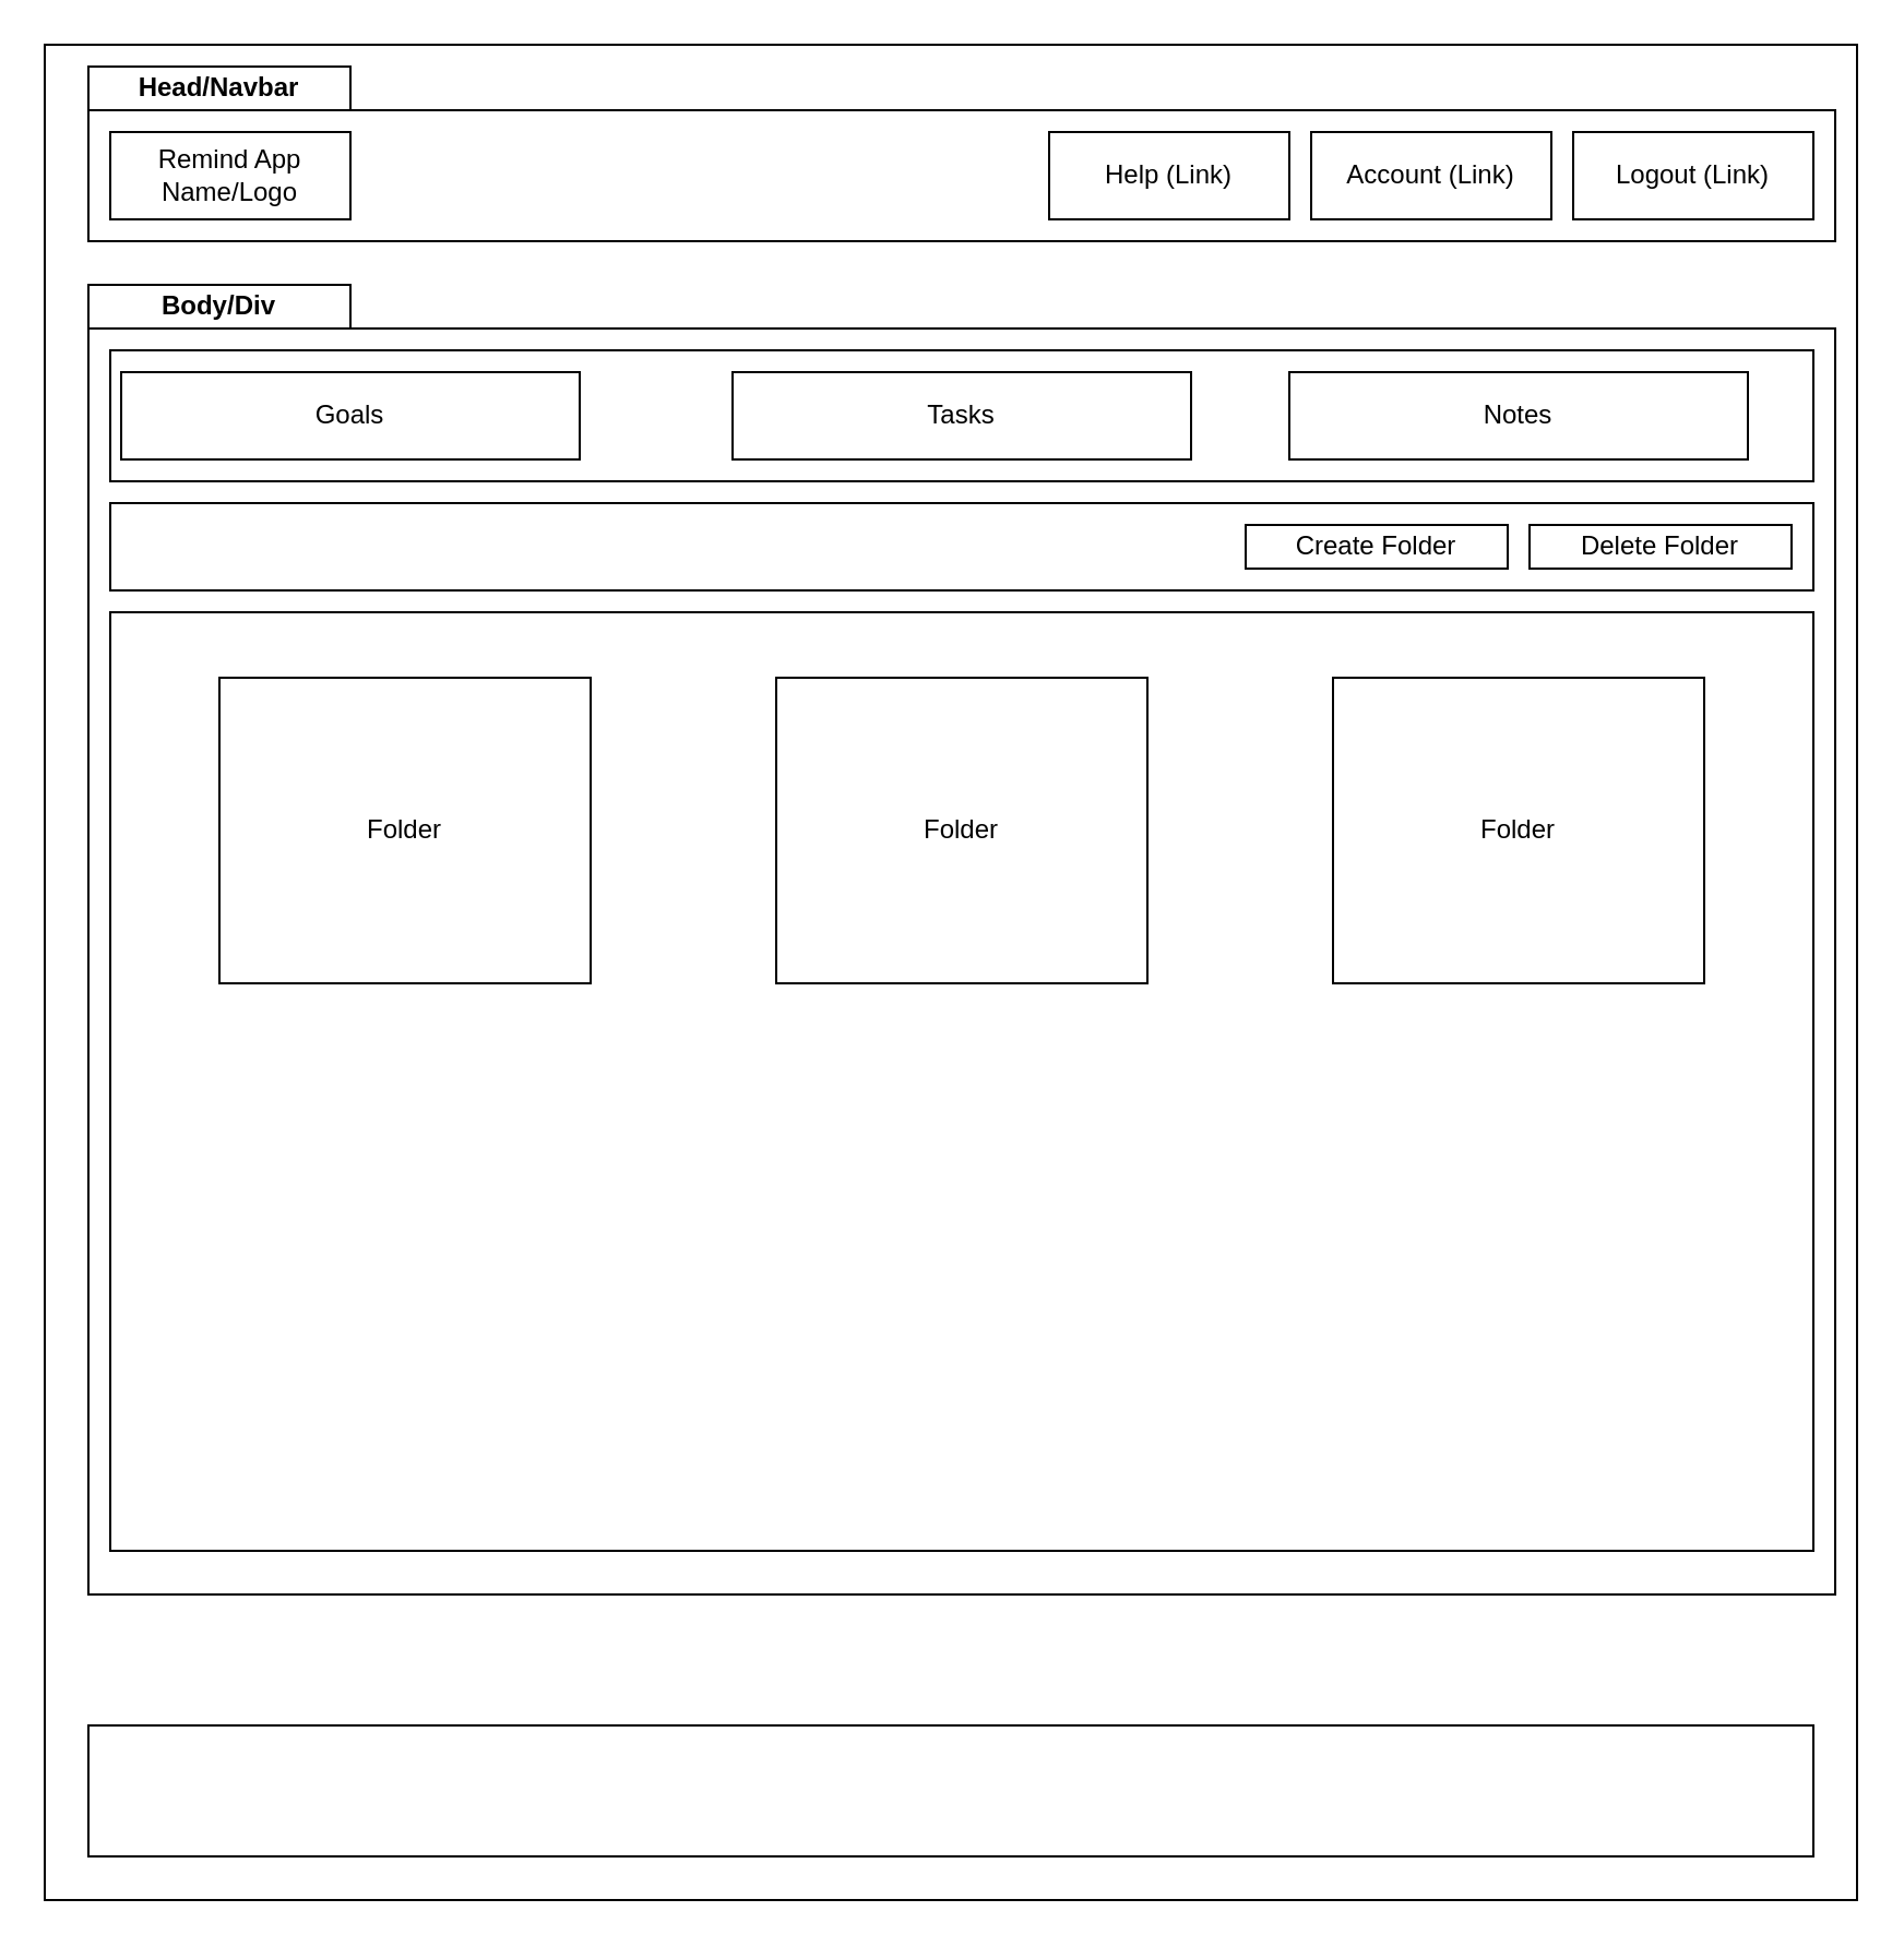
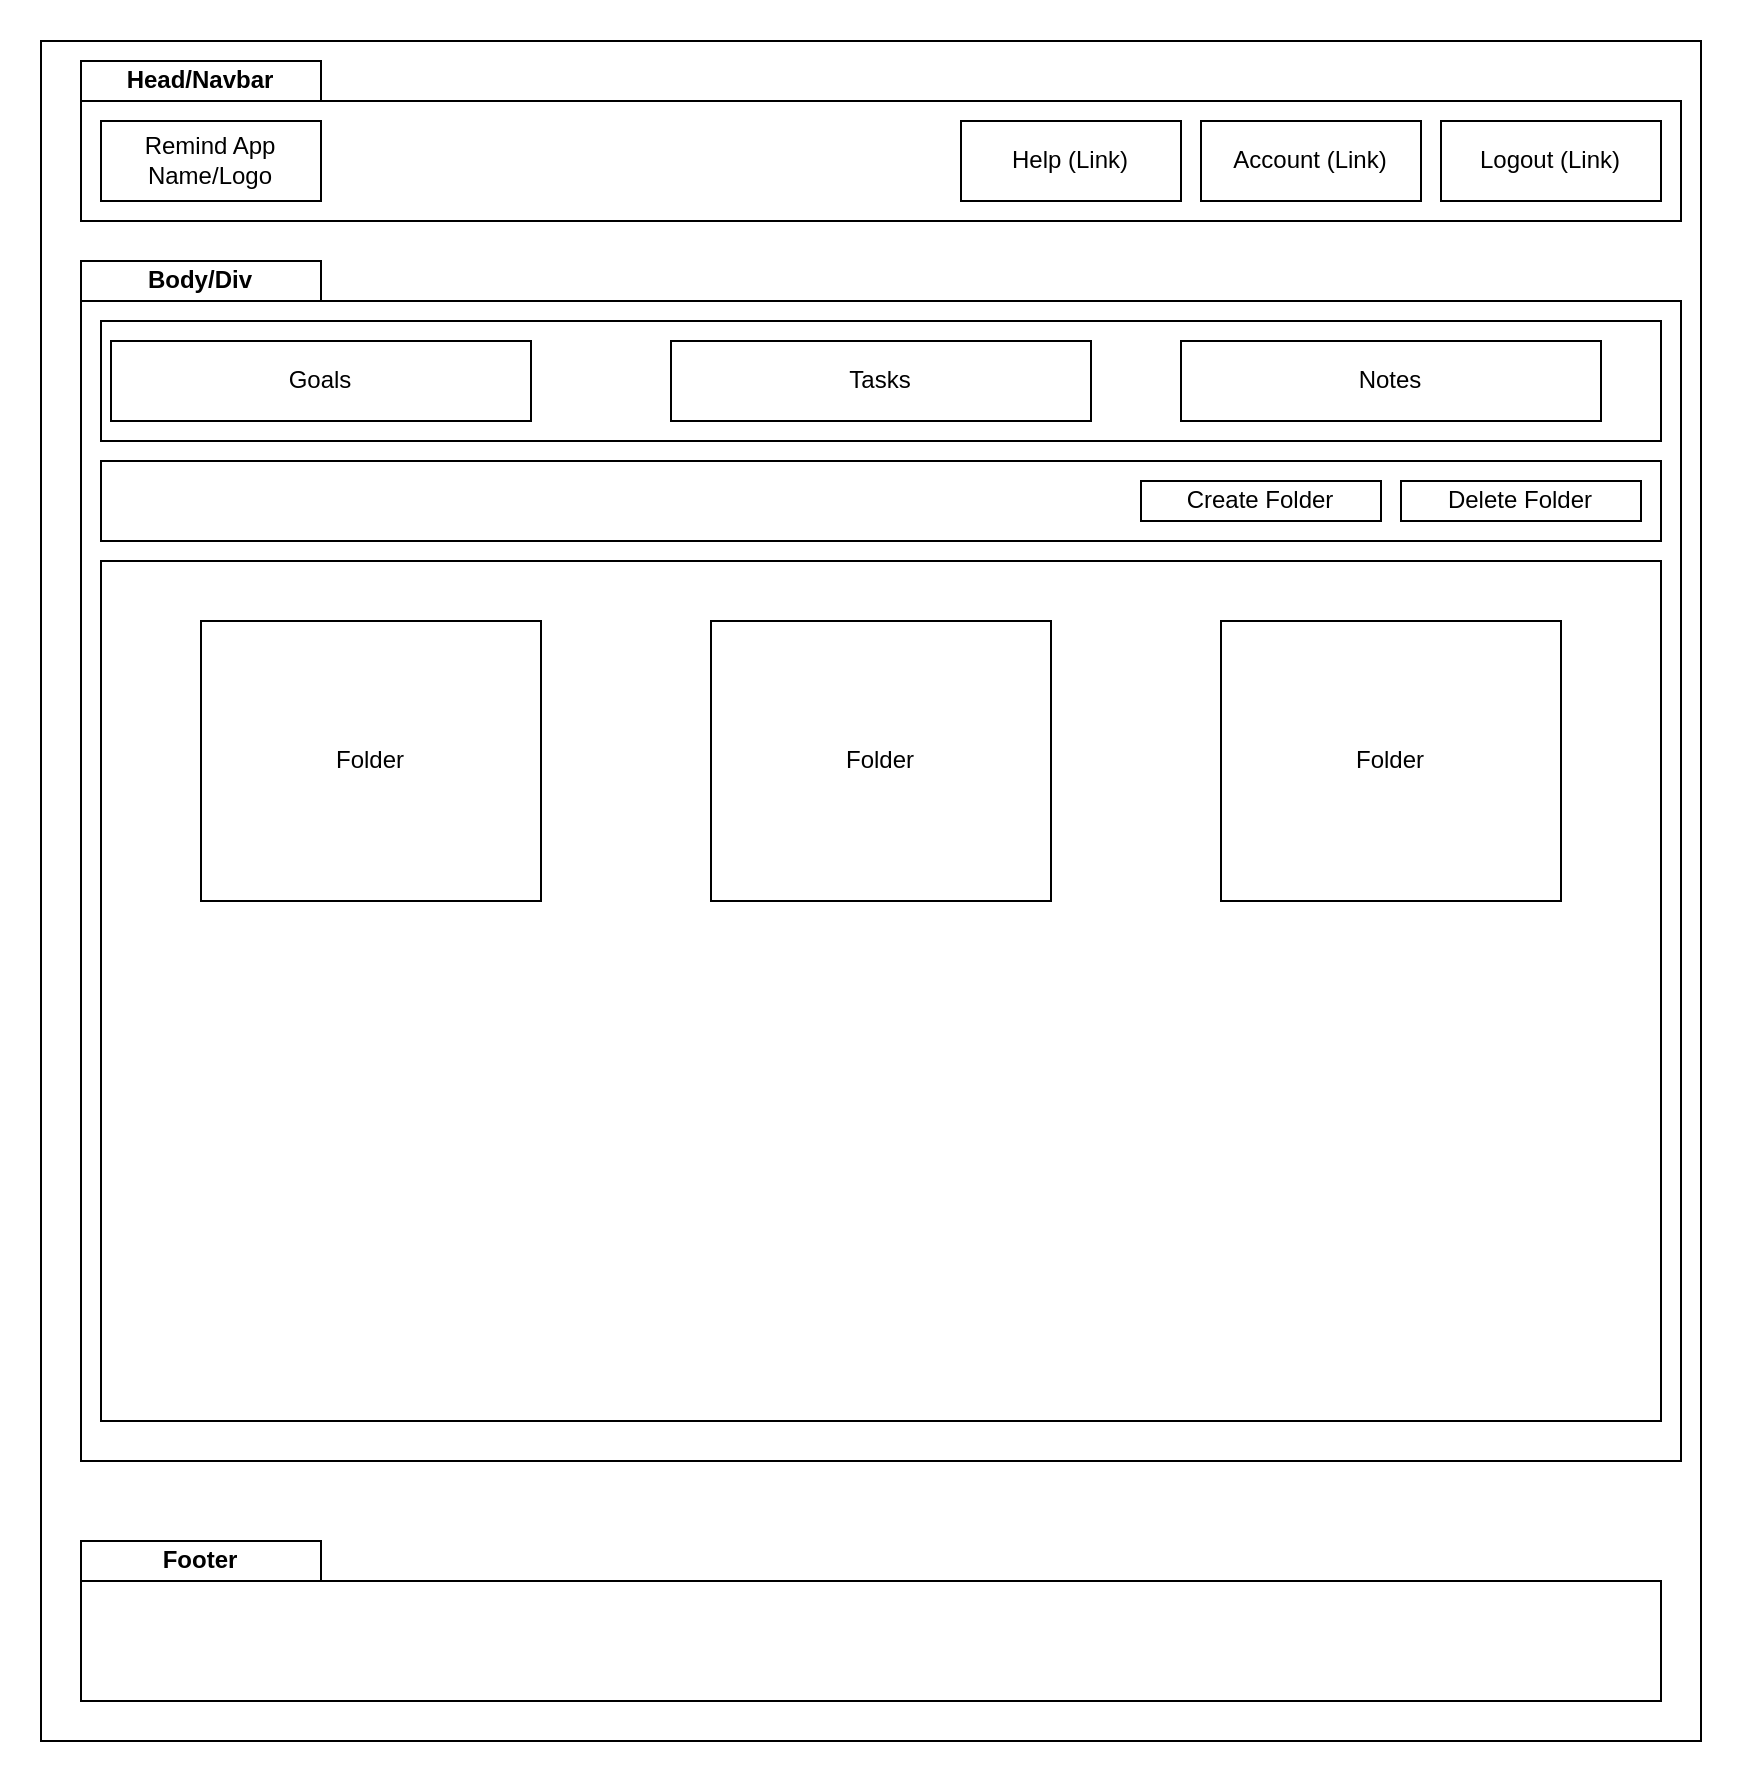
  <mxCell id="0" />
  <mxCell id="1" parent="0" />
  <mxCell id="2" value="" style="rounded=0;whiteSpace=wrap;html=1;" parent="1" vertex="1"><mxGeometry x="20" y="20" width="830" height="850" as="geometry" /></mxCell>
  <mxCell id="3" value="" style="rounded=0;whiteSpace=wrap;html=1;" parent="1" vertex="1"><mxGeometry x="40" y="50" width="800" height="60" as="geometry" /></mxCell>
  <mxCell id="4" value="&lt;b&gt;Head/Navbar&lt;/b&gt;" style="rounded=0;whiteSpace=wrap;html=1;" parent="1" vertex="1"><mxGeometry x="40" y="30" width="120" height="20" as="geometry" /></mxCell>
  <mxCell id="5" value="Logout&amp;nbsp;(Link)" style="rounded=0;whiteSpace=wrap;html=1;" parent="1" vertex="1"><mxGeometry x="720" y="60" width="110" height="40" as="geometry" /></mxCell>
  <mxCell id="6" value="Account&amp;nbsp;(Link)" style="rounded=0;whiteSpace=wrap;html=1;" parent="1" vertex="1"><mxGeometry x="600" y="60" width="110" height="40" as="geometry" /></mxCell>
  <mxCell id="7" value="Remind App Name/Logo" style="rounded=0;whiteSpace=wrap;html=1;" parent="1" vertex="1"><mxGeometry x="50" y="60" width="110" height="40" as="geometry" /></mxCell>
  <mxCell id="8" value="" style="rounded=0;whiteSpace=wrap;html=1;" parent="1" vertex="1"><mxGeometry x="40" y="150" width="800" height="580" as="geometry" /></mxCell>
  <mxCell id="9" value="&lt;b&gt;Body/Div&lt;/b&gt;" style="rounded=0;whiteSpace=wrap;html=1;" parent="1" vertex="1"><mxGeometry x="40" y="130" width="120" height="20" as="geometry" /></mxCell>
  <mxCell id="10" value="" style="rounded=0;whiteSpace=wrap;html=1;" parent="1" vertex="1"><mxGeometry x="50" y="160" width="780" height="60" as="geometry" /></mxCell>
  <mxCell id="11" value="Goals" style="rounded=0;whiteSpace=wrap;html=1;" parent="1" vertex="1"><mxGeometry x="55" y="170" width="210" height="40" as="geometry" /></mxCell>
  <mxCell id="12" value="Tasks" style="rounded=0;whiteSpace=wrap;html=1;" parent="1" vertex="1"><mxGeometry x="335" y="170" width="210" height="40" as="geometry" /></mxCell>
  <mxCell id="13" value="Notes" style="rounded=0;whiteSpace=wrap;html=1;" parent="1" vertex="1"><mxGeometry x="590" y="170" width="210" height="40" as="geometry" /></mxCell>
  <mxCell id="14" value="" style="rounded=0;whiteSpace=wrap;html=1;" parent="1" vertex="1"><mxGeometry x="50" y="280" width="780" height="430" as="geometry" /></mxCell>
  <mxCell id="15" value="" style="rounded=0;whiteSpace=wrap;html=1;align=left;" parent="1" vertex="1"><mxGeometry x="40" y="790" width="790" height="60" as="geometry" /></mxCell>
+ <mxCell id="16" value="&lt;b&gt;Footer&lt;/b&gt;" style="rounded=0;whiteSpace=wrap;html=1;" parent="1" vertex="1"><mxGeometry x="40" y="770" width="120" height="20" as="geometry" /></mxCell>
  <mxCell id="17" value="Folder" style="rounded=0;whiteSpace=wrap;html=1;" parent="1" vertex="1"><mxGeometry x="100" y="310" width="170" height="140" as="geometry" /></mxCell>
  <mxCell id="18" value="Help&amp;nbsp;(Link)" style="rounded=0;whiteSpace=wrap;html=1;" parent="1" vertex="1"><mxGeometry x="480" y="60" width="110" height="40" as="geometry" /></mxCell>
  <mxCell id="19" value="&amp;nbsp;" style="rounded=0;whiteSpace=wrap;html=1;align=left;" parent="1" vertex="1"><mxGeometry x="50" y="230" width="780" height="40" as="geometry" /></mxCell>
  <mxCell id="20" value="Folder" style="rounded=0;whiteSpace=wrap;html=1;" parent="1" vertex="1"><mxGeometry x="355" y="310" width="170" height="140" as="geometry" /></mxCell>
  <mxCell id="21" value="Folder" style="rounded=0;whiteSpace=wrap;html=1;" parent="1" vertex="1"><mxGeometry x="610" y="310" width="170" height="140" as="geometry" /></mxCell>
  <mxCell id="22" value="Create Folder" style="rounded=0;whiteSpace=wrap;html=1;" parent="1" vertex="1"><mxGeometry x="570" y="240" width="120" height="20" as="geometry" /></mxCell>
  <mxCell id="23" value="Delete Folder" style="rounded=0;whiteSpace=wrap;html=1;" vertex="1" parent="1"><mxGeometry x="700" y="240" width="120" height="20" as="geometry" /></mxCell>
